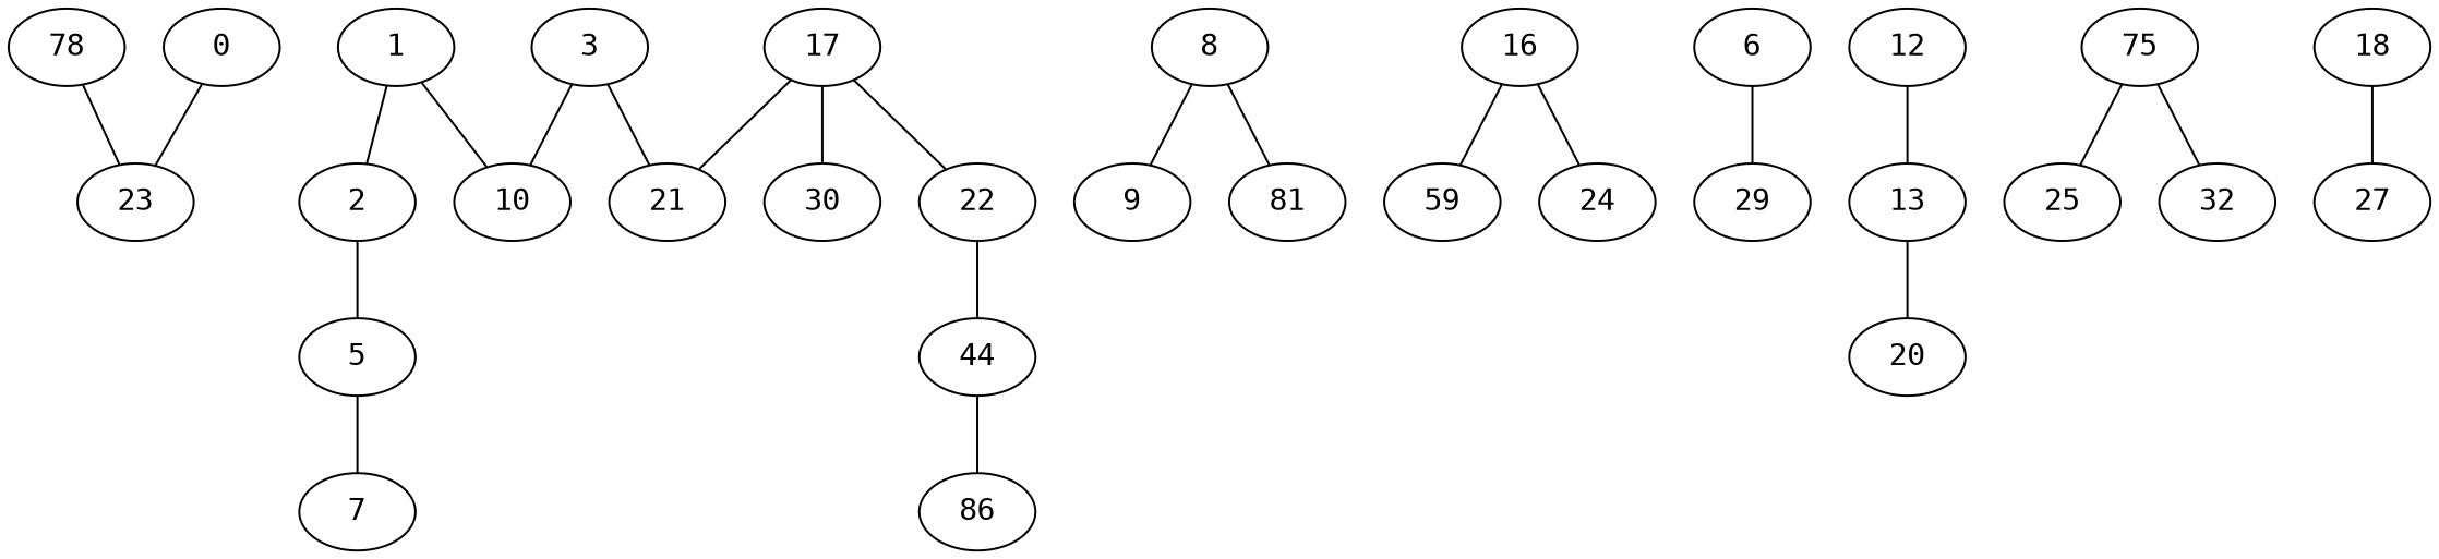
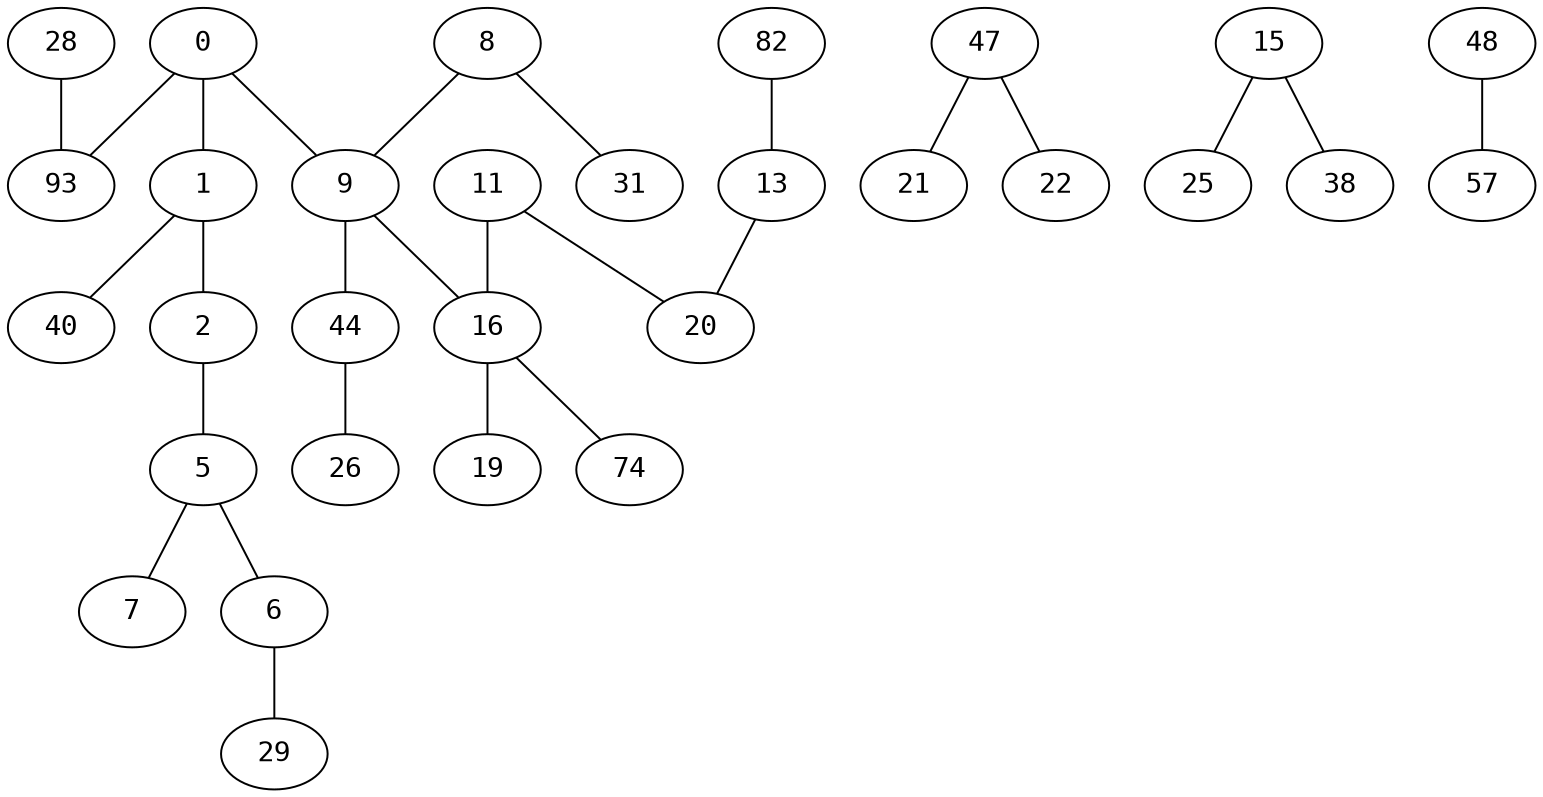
  graph {
    fontname="DejaVu Sans Mono"
    node [fontname="DejaVu Sans Mono"]
    edge [fontname="DejaVu Sans Mono"]
-   28 [label=78]
-   23
+   28
+   23 [label=93]
    0
    1
    9
    2
-   10
+   10 [label=40]
    16
    n9 [label=44]
    5
    7
    6
    29
-   17
+   17 [label=47]
    21
-   30
    22
-   19 [label=59]
-   24
-   26 [label=86]
+   19
+   24 [label=74]
+   26
+   11
    20
    8
-   31 [label=81]
-   15 [label=75]
+   31
+   15
    25
-   32
-   18
-   27
-   12
+   32 [label=38]
+   18 [label=48]
+   27 [label=57]
+   12 [label=82]
    13
-   3
    28 -- 23
    0 -- 23
+   0 -- 1
+   0 -- 9
    1 -- 2
    1 -- 10
-   22 -- n9
+   9 -- 16
+   9 -- n9
    2 -- 5
    16 -- 19
    16 -- 24
    n9 -- 26
    5 -- 7
+   5 -- 6
    6 -- 29
    17 -- 21
-   17 -- 30
    17 -- 22
+   11 -- 16
+   11 -- 20
    8 -- 9
    8 -- 31
    15 -- 25
    15 -- 32
    18 -- 27
    12 -- 13
    13 -- 20
-   3 -- 10
-   3 -- 21
  }
